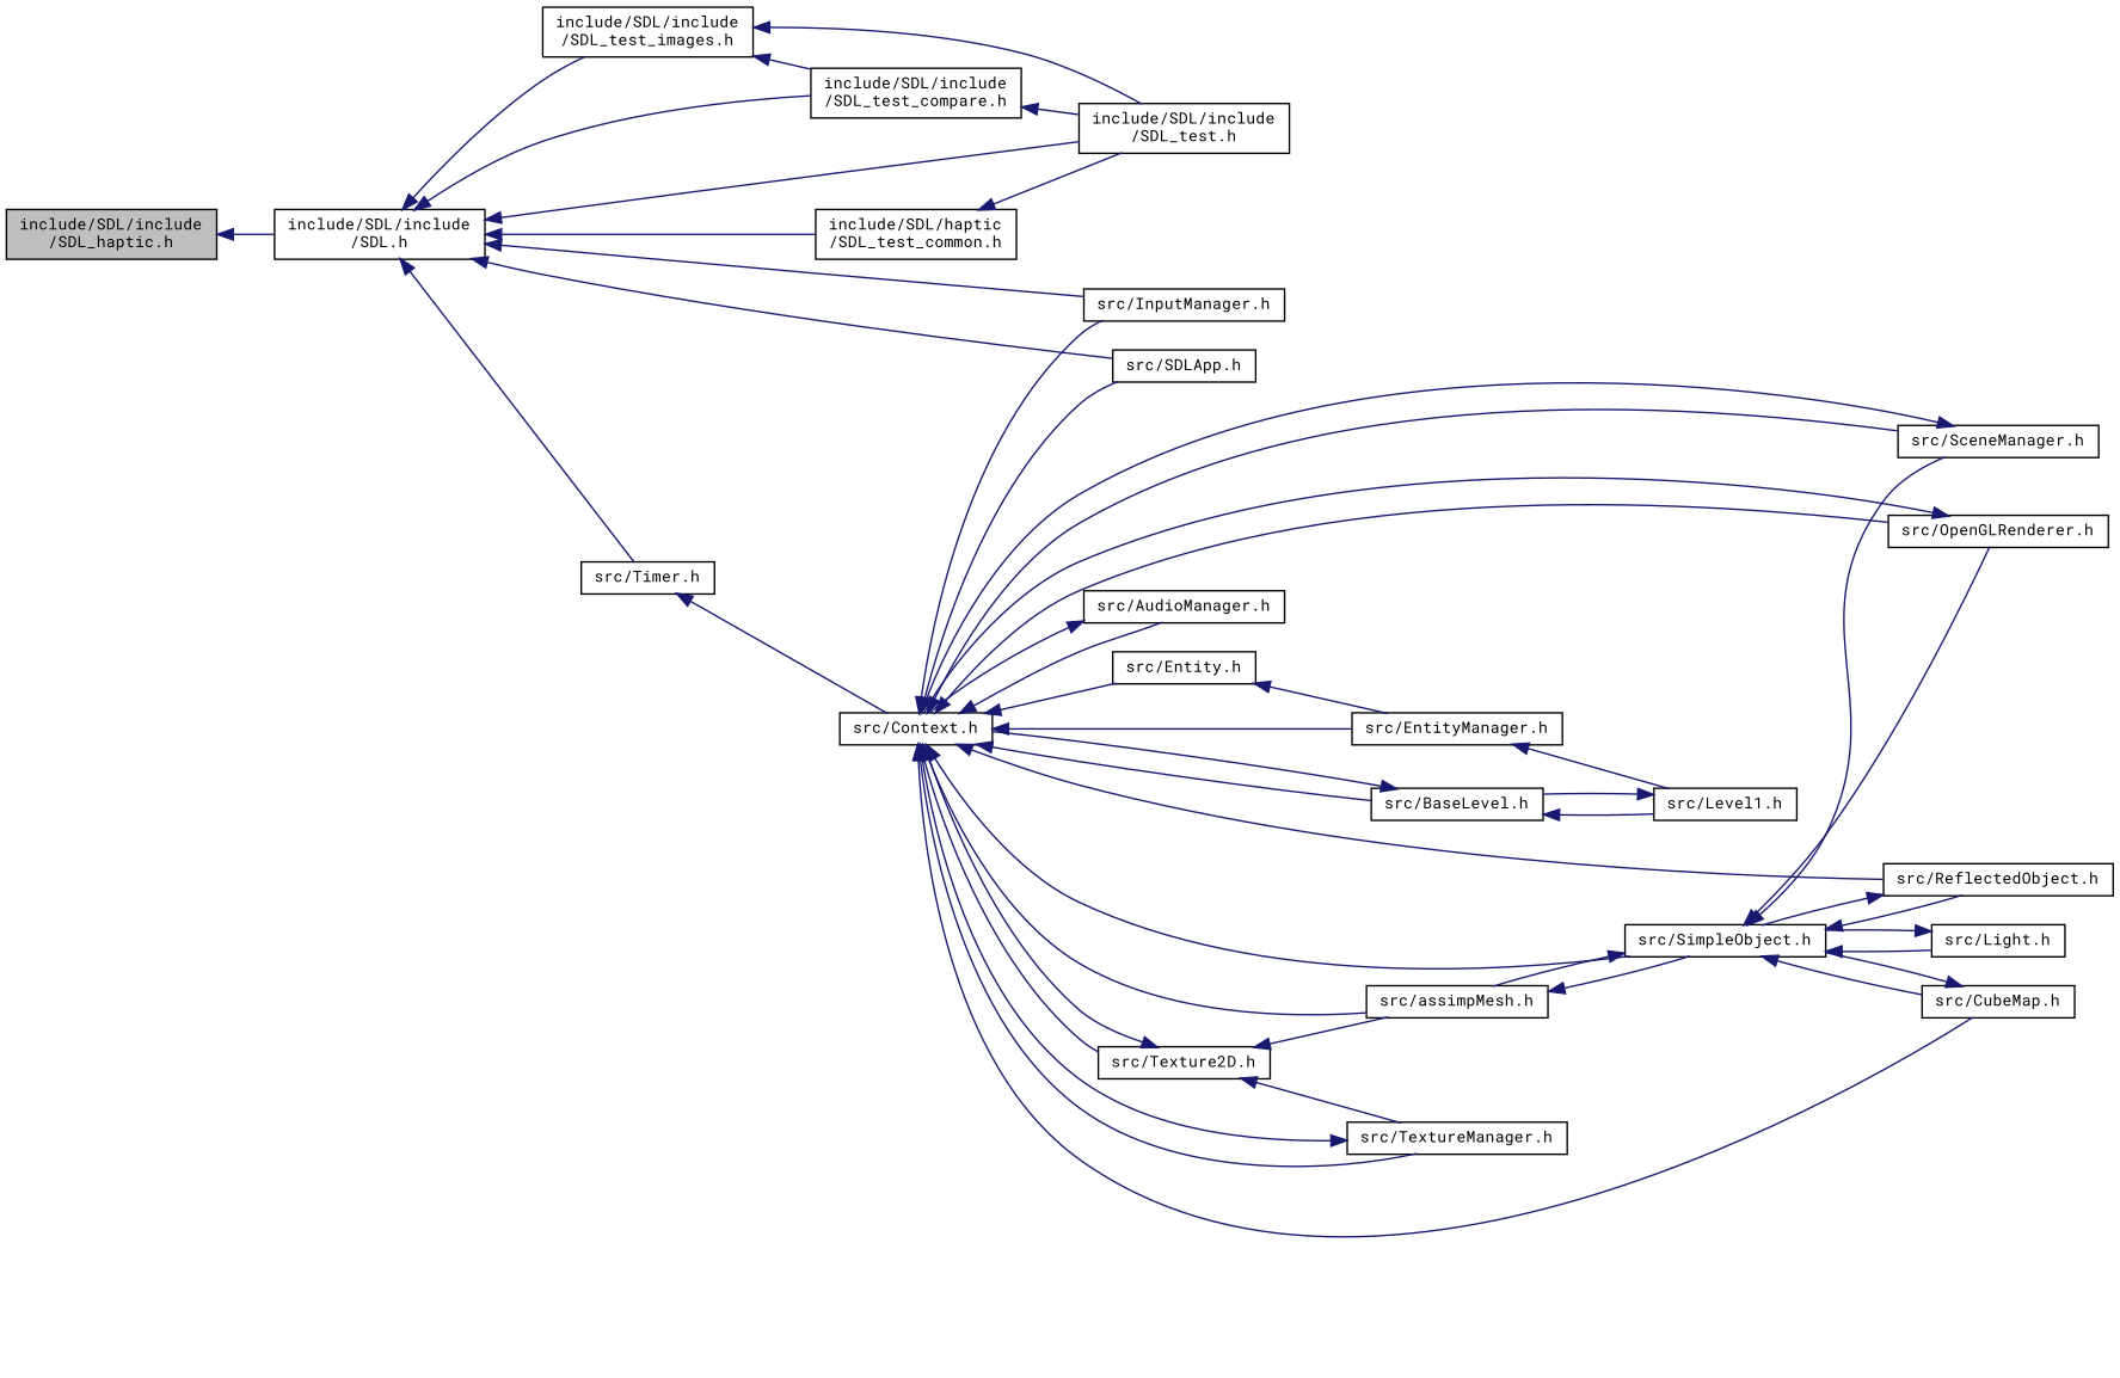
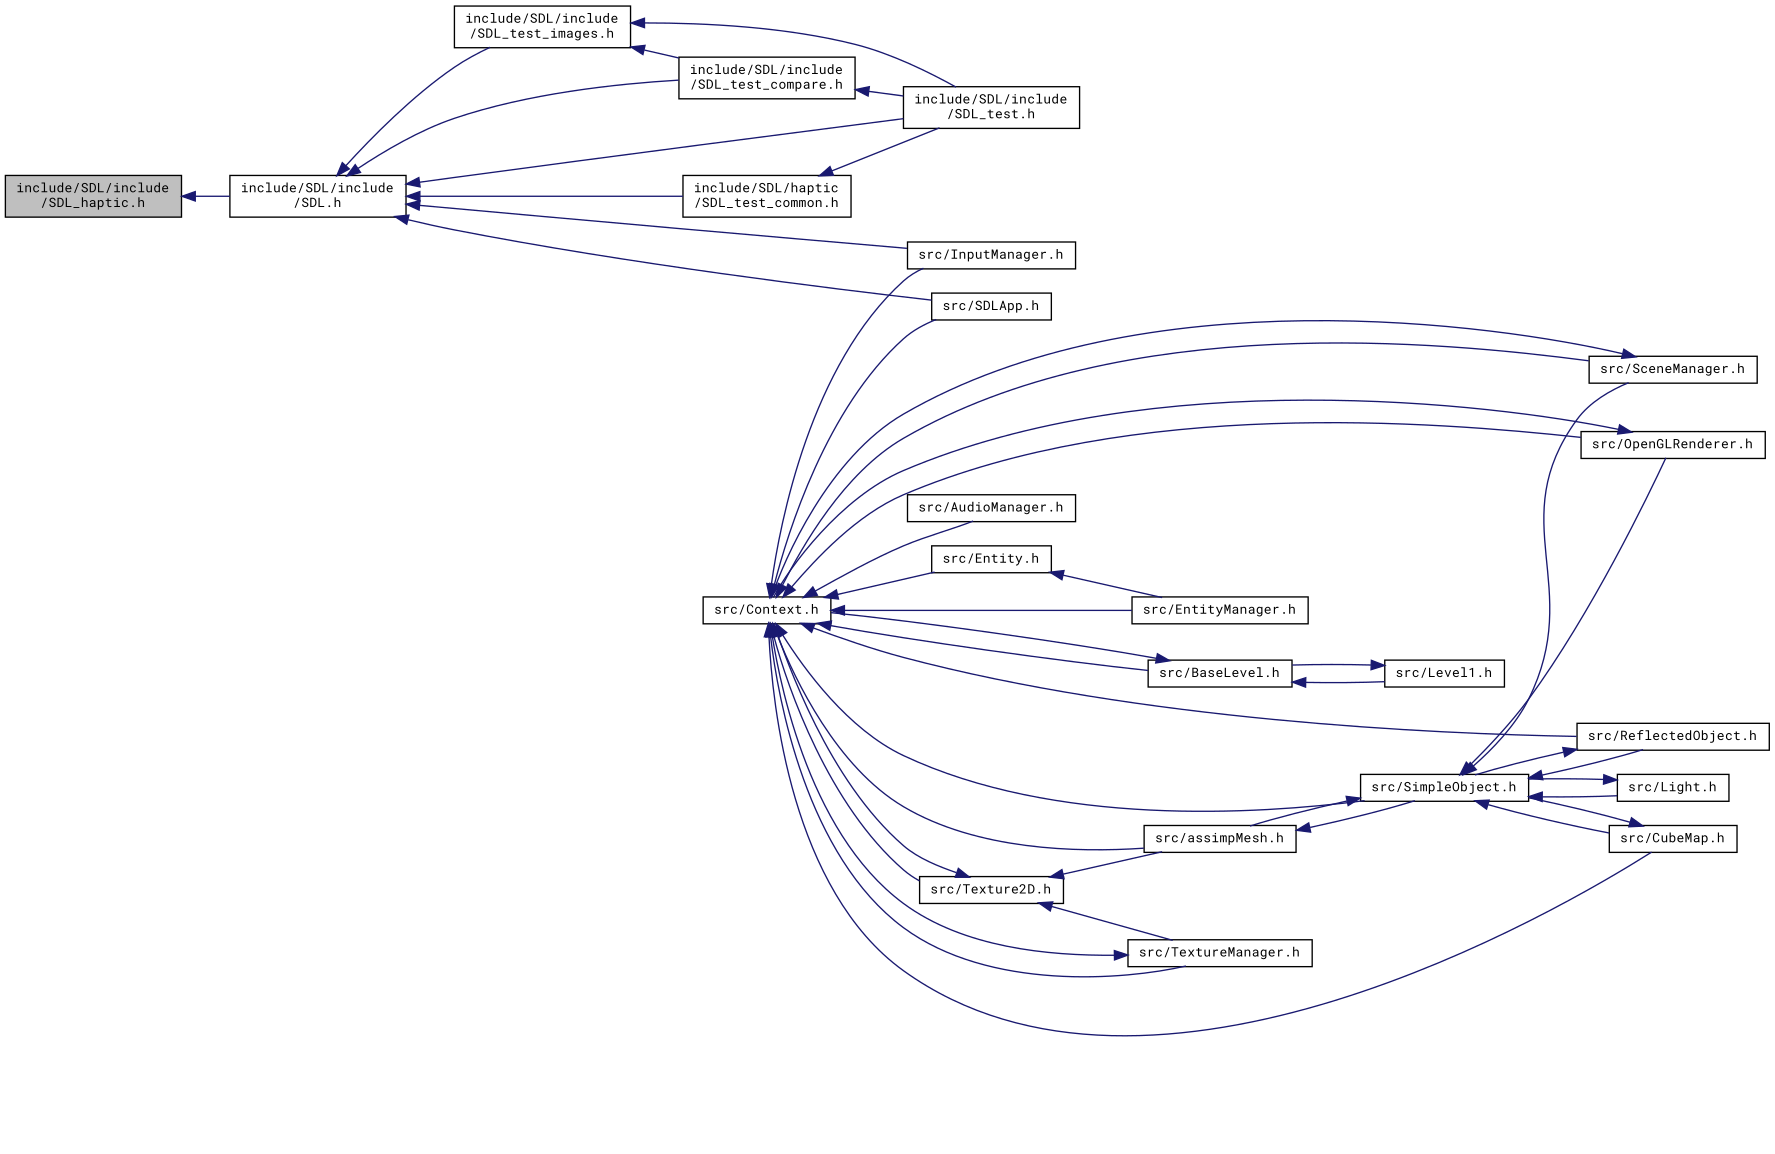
  digraph {
    fontname="Roboto Mono"
    rankdir=LR
    node [color=black fillcolor=white fontname="Roboto Mono" fontsize=10 shape=record style=filled]
    edge [color=midnightblue dir=back fontname="Roboto Mono" fontsize=10 labelfontname=Helvetica labelfontsize=10 style=solid]
    n1 [fillcolor=grey75 fontcolor=black height=0.2 label="include/SDL/include\l/SDL_haptic.h" width=0.4]
    n2 [height=0.2 label="include/SDL/include\l/SDL.h" width=0.4]
    n3 [height=0.2 label="include/SDL/include\l/SDL_test.h" width=0.4]
    n4 [height=0.2 label="include/SDL/haptic\l/SDL_test_common.h" width=0.4]
    n5 [height=0.2 label="include/SDL/include\l/SDL_test_images.h" width=0.4]
    n6 [height=0.2 label="include/SDL/include\l/SDL_test_compare.h" width=0.4]
    n7 [height=0.2 label="src/InputManager.h" width=0.4]
    n8 [height=0.2 label="src/SDLApp.h" width=0.4]
-   n9 [height=0.2 label="src/Timer.h" width=0.4]
    n10 [height=0.2 label="src/Context.h" width=0.4]
    n11 [height=0.2 label="src/assimpMesh.h" width=0.4]
    n12 [height=0.2 label="src/SimpleObject.h" width=0.4]
    n13 [height=0.2 label="src/OpenGLRenderer.h" width=0.4]
    n14 [height=0.2 label="src/CubeMap.h" width=0.4]
    n15 [height=0.2 label="src/ReflectedObject.h" width=0.4]
    n16 [height=0.2 label="src/SceneManager.h" width=0.4]
    n17 [height=0.2 label="src/AudioManager.h" width=0.4]
    n18 [height=0.2 label="src/BaseLevel.h" width=0.4]
    n19 [height=0.2 label="src/EntityManager.h" width=0.4]
    n20 [height=0.2 label="src/Entity.h" width=0.4]
    n21 [height=0.2 label="src/Texture2D.h" width=0.4]
    n22 [height=0.2 label="src/TextureManager.h" width=0.4]
    n23 [height=0.2 label="src/Light.h" width=0.4]
    n24 [height=0.2 label="src/Level1.h" width=0.4]
    n1 -> n2
    n2 -> n3
    n2 -> n4
    n2 -> n5
    n2 -> n6
    n2 -> n7
    n2 -> n8
-   n2 -> n9
    n4 -> n3
    n5 -> n3
    n5 -> n6
    n6 -> n3
-   n9 -> n10
    n10 -> n7
    n10 -> n8
    n10 -> n11
    n10 -> n12
    n10 -> n13
    n10 -> n14
    n10 -> n15
    n10 -> n16
    n10 -> n17
    n10 -> n18
    n10 -> n19
    n10 -> n20
    n10 -> n21
    n10 -> n22
    n11 -> n12
    n12 -> n11
    n12 -> n13
    n12 -> n14
    n12 -> n15
    n12 -> n16
    n12 -> n23
    n13 -> n10
    n14 -> n12
    n15 -> n12
    n16 -> n10
-   n17 -> n10
    n18 -> n10
    n18 -> n24
-   n19 -> n24
    n20 -> n19
    n21 -> n10
    n21 -> n11
    n21 -> n22
    n22 -> n10
    n23 -> n12
    n24 -> n18
  }
